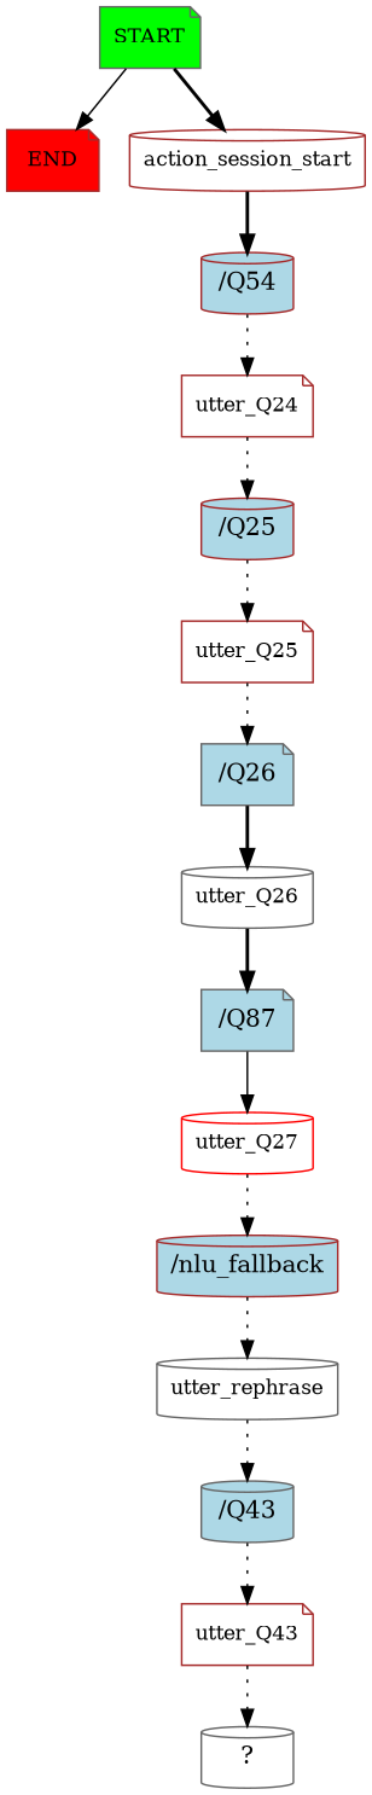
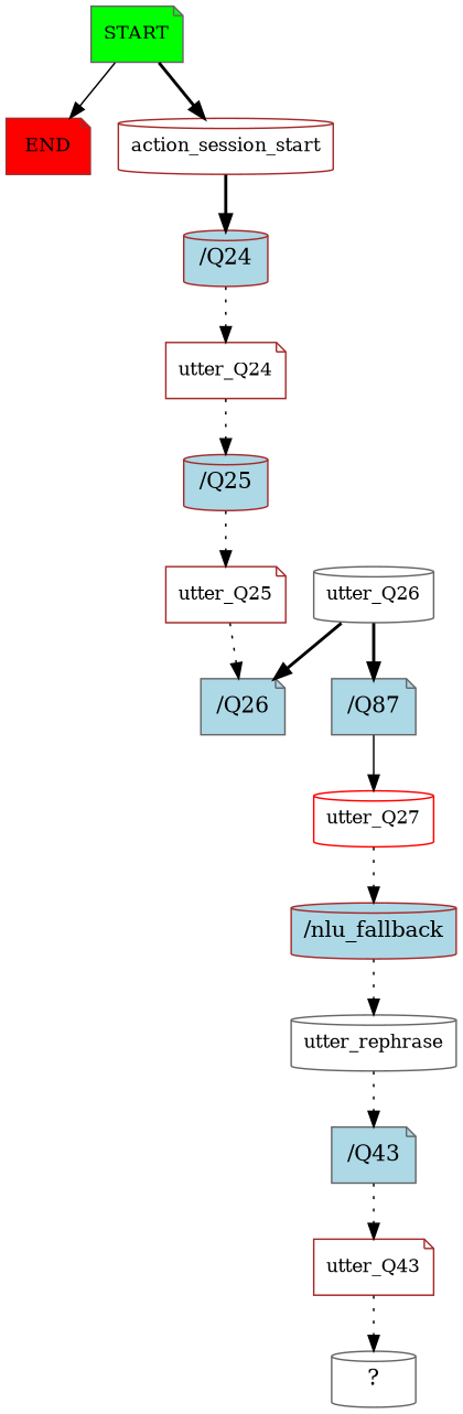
  digraph {
    node [color=brown fontsize=12 shape=cylinder]
    edge [style=dotted]
    n1 [color=gray40 fillcolor=green label=START shape=note style=filled]
    n2 [fillcolor=red label=END shape=note style=filled]
    n3 [label=action_session_start]
-   n4 [fillcolor=lightblue label="/Q54" style=filled fontsize=""]
+   n4 [fillcolor=lightblue label="/Q24" style=filled fontsize=""]
    n5 [label=utter_Q24 shape=note]
    n6 [fillcolor=lightblue label="/Q25" style=filled fontsize=""]
    n7 [label=utter_Q25 shape=note]
    n8 [color=gray40 fillcolor=lightblue label="/Q26" shape=note style=filled fontsize=""]
    n9 [color=gray40 label=utter_Q26]
    n10 [color=gray40 fillcolor=lightblue label="/Q87" shape=note style=filled fontsize=""]
    n11 [color=red label=utter_Q27]
    n12 [fillcolor=lightblue label="/nlu_fallback" style=filled fontsize=""]
    n13 [color=gray40 label=utter_rephrase]
-   n14 [color=gray40 fillcolor=lightblue label="/Q43" style=filled fontsize=""]
+   n14 [color=gray40 fillcolor=lightblue label="/Q43" shape=note style=filled fontsize=""]
    n15 [label=utter_Q43 shape=note]
    n16 [color=gray40 label="  ?  " fontsize=""]
    n1 -> n2 [style=solid]
    n1 -> n3 [style=bold]
    n3 -> n4 [style=bold]
    n4 -> n5
    n5 -> n6
    n6 -> n7
    n7 -> n8
-   n8 -> n9 [style=bold]
+   n9 -> n8 [style=bold]
    n9 -> n10 [style=bold]
    n10 -> n11 [style=solid]
    n11 -> n12
    n12 -> n13
    n13 -> n14
    n14 -> n15
    n15 -> n16
  }
